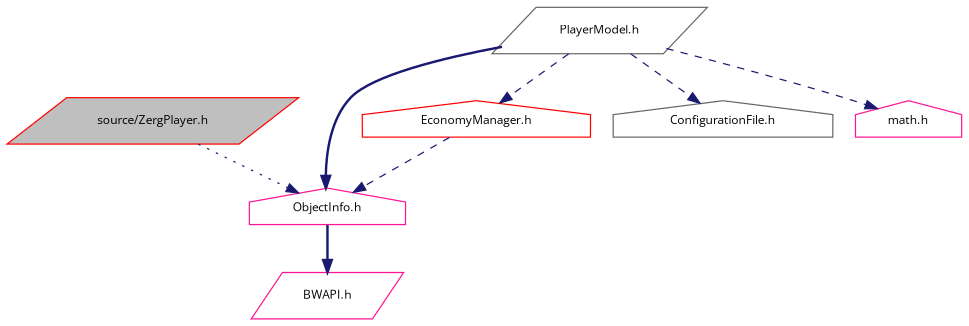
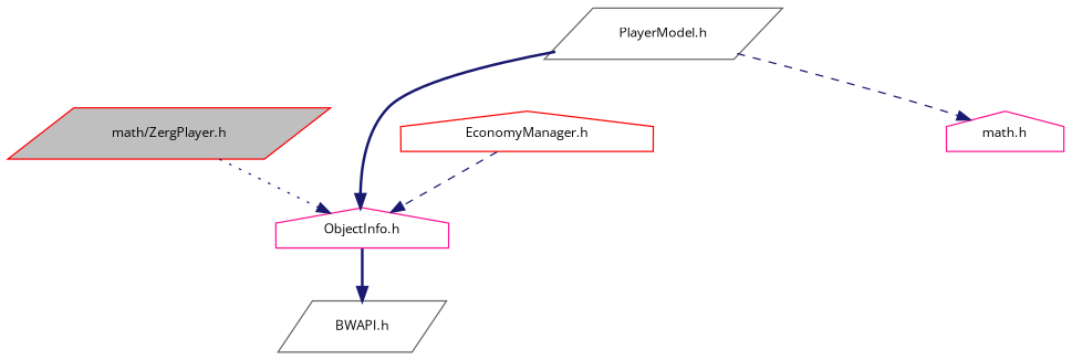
  digraph {
    fontname="Open Sans"
    node [color=deeppink fillcolor=white fontname="Open Sans" fontsize=10 shape=house style=filled]
    edge [color=midnightblue fontname="Open Sans" fontsize=10 labelfontname=Helvetica labelfontsize=10 style=dashed]
-   n1 [color=red fillcolor=grey75 fontcolor=black height=0.2 label="source/ZergPlayer.h" shape=parallelogram width=0.4]
+   n1 [color=red fillcolor=grey75 fontcolor=black height=0.2 label="math/ZergPlayer.h" shape=parallelogram width=0.4]
    n2 [height=0.2 label="ObjectInfo.h" width=0.4]
    n3 [color=gray40 height=0.2 label="PlayerModel.h" shape=parallelogram width=0.4]
    n4 [color=red height=0.2 label="EconomyManager.h" width=0.4]
-   n5 [color=gray40 height=0.2 label="ConfigurationFile.h" width=0.4]
    n6 [height=0.2 label="math.h" width=0.4]
-   n7 [height=0.2 label="BWAPI.h" shape=parallelogram width=0.4]
+   n7 [color=gray40 height=0.2 label="BWAPI.h" shape=parallelogram width=0.4]
    n1 -> n2 [style=dotted]
    n2 -> n7 [style=bold]
    n3 -> n2 [style=bold]
-   n3 -> n4
-   n3 -> n5
    n3 -> n6
    n4 -> n2
  }
